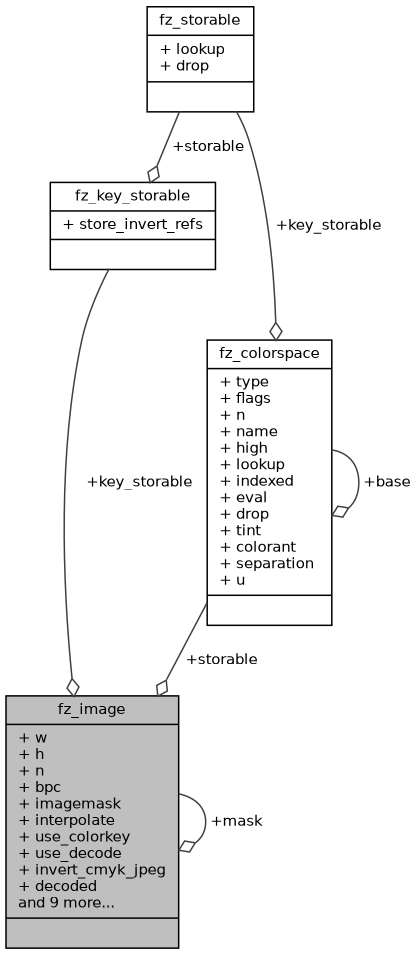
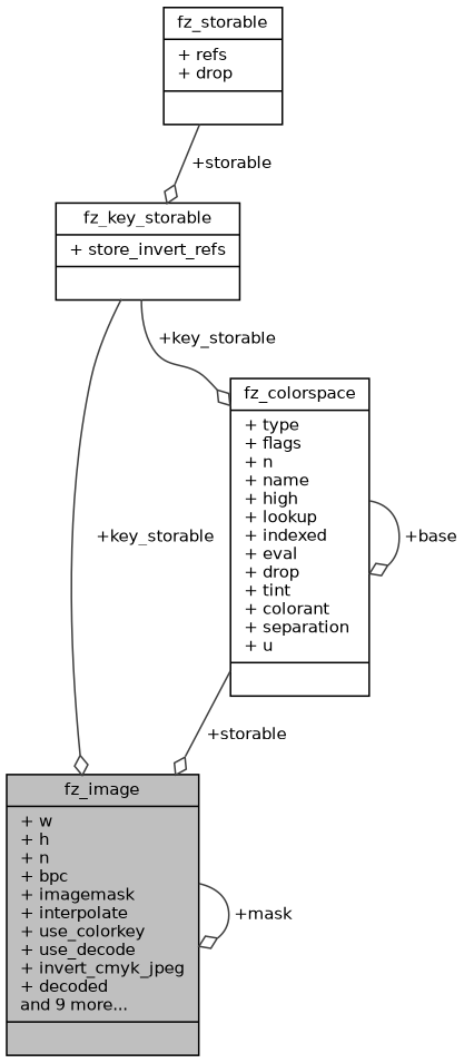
  digraph {
    node [color=black fillcolor=white fontname=Helvetica fontsize=10 shape=record style=filled]
    edge [arrowhead=odiamond color=grey25 fontname=Helvetica fontsize=10 labelfontname=Helvetica labelfontsize=10 style=solid]
    n1 [fillcolor=grey75 fontcolor=black height=0.2 label="{fz_image\n|+ w\l+ h\l+ n\l+ bpc\l+ imagemask\l+ interpolate\l+ use_colorkey\l+ use_decode\l+ invert_cmyk_jpeg\l+ decoded\land 9 more...\l|}" width=0.4]
    n2 [height=0.2 label="{fz_key_storable\n|+ store_invert_refs\l|}" width=0.4]
    n3 [height=0.2 label="{fz_colorspace\n|+ type\l+ flags\l+ n\l+ name\l+ high\l+ lookup\l+ indexed\l+ eval\l+ drop\l+ tint\l+ colorant\l+ separation\l+ u\l|}" width=0.4]
-   n4 [height=0.2 label="{fz_storable\n|+ lookup\l+ drop\l|}" width=0.4]
+   n4 [height=0.2 label="{fz_storable\n|+ refs\l+ drop\l|}" width=0.4]
    n1 -> n1 [label=" +mask"]
    n2 -> n1 [label=" +key_storable"]
-   n4 -> n3 [label=" +key_storable"]
+   n2 -> n3 [label=" +key_storable"]
    n3 -> n1 [label=" +storable"]
    n3 -> n3 [label=" +base"]
    n4 -> n2 [label=" +storable"]
  }
